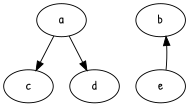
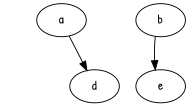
  digraph {
    fontname="Patrick Hand"
    node [fontname="Patrick Hand"]
    edge [fontname="Patrick Hand"]
    a
-   c
    d
    b
    e
-   a -> c
    a -> d
-   e -> b
+   b -> e
  }
